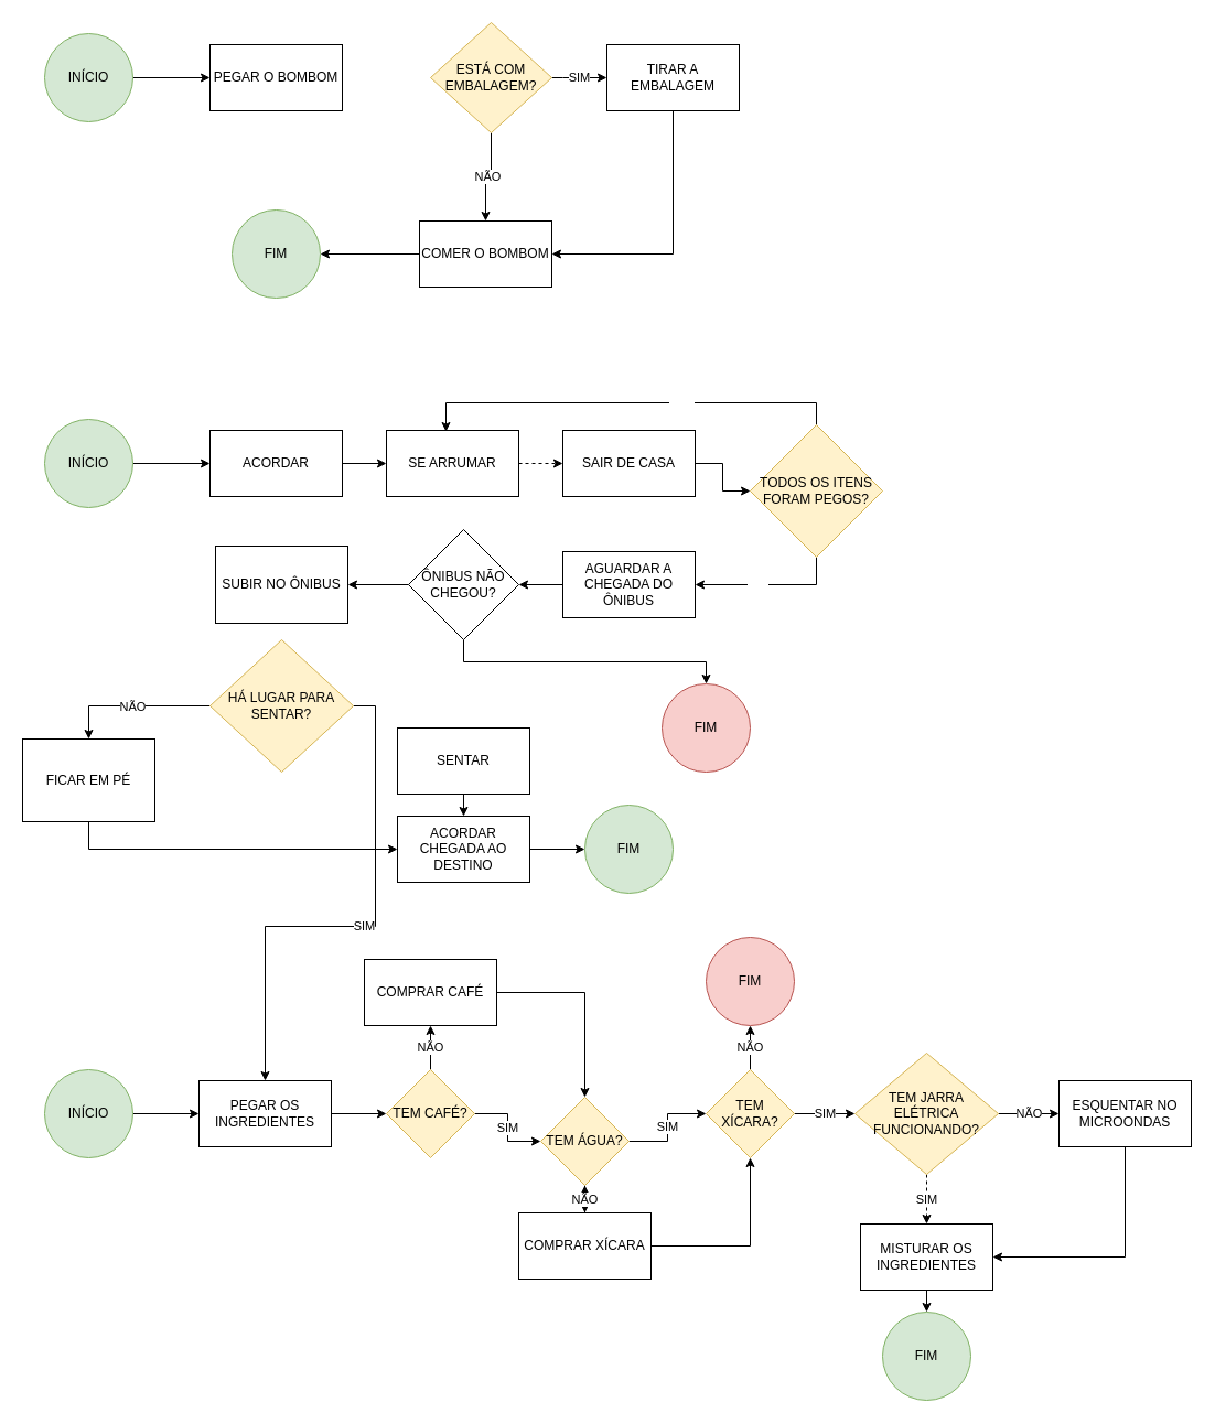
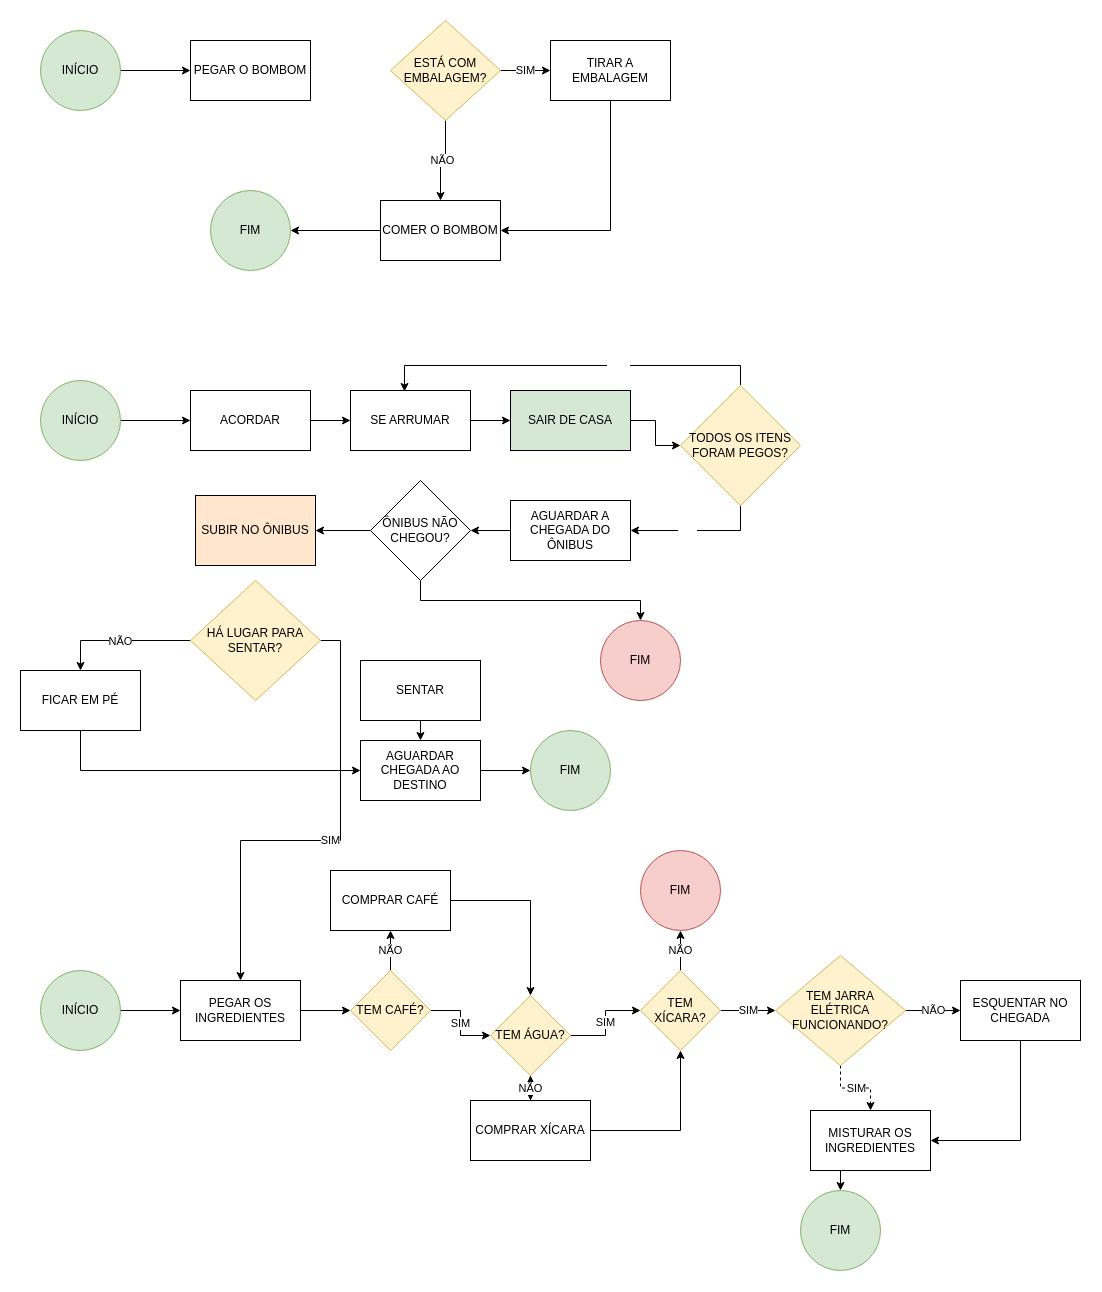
  <mxCell id="0" />
  <mxCell id="1" parent="0" />
  <mxCell id="2" style="edgeStyle=orthogonalEdgeStyle;rounded=0;orthogonalLoop=1;jettySize=auto;html=1;exitX=1;exitY=0.5;exitDx=0;exitDy=0;entryX=0;entryY=0.5;entryDx=0;entryDy=0;" edge="1" parent="1" source="3" target="4"><mxGeometry relative="1" as="geometry" /></mxCell>
  <mxCell id="3" value="&lt;font color=&quot;#000000&quot;&gt;INÍCIO&lt;/font&gt;" style="ellipse;whiteSpace=wrap;html=1;aspect=fixed;fillColor=#d5e8d4;strokeColor=#82b366;" vertex="1" parent="1"><mxGeometry x="40" y="30" width="80" height="80" as="geometry" /></mxCell>
  <mxCell id="4" value="PEGAR O BOMBOM" style="rounded=0;whiteSpace=wrap;html=1;" vertex="1" parent="1"><mxGeometry x="190" y="40" width="120" height="60" as="geometry" /></mxCell>
  <mxCell id="5" value="NÃO" style="edgeStyle=orthogonalEdgeStyle;rounded=0;orthogonalLoop=1;jettySize=auto;html=1;exitX=0.5;exitY=1;exitDx=0;exitDy=0;entryX=0.5;entryY=0;entryDx=0;entryDy=0;" edge="1" parent="1" source="7" target="9"><mxGeometry relative="1" as="geometry" /></mxCell>
  <mxCell id="6" value="SIM" style="edgeStyle=orthogonalEdgeStyle;rounded=0;orthogonalLoop=1;jettySize=auto;html=1;exitX=1;exitY=0.5;exitDx=0;exitDy=0;entryX=0;entryY=0.5;entryDx=0;entryDy=0;" edge="1" parent="1" source="7" target="11"><mxGeometry relative="1" as="geometry"><Array as="points"><mxPoint x="510" y="70" /><mxPoint x="510" y="70" /></Array></mxGeometry></mxCell>
  <mxCell id="7" value="&lt;font color=&quot;#000000&quot;&gt;ESTÁ COM EMBALAGEM?&lt;/font&gt;" style="rhombus;whiteSpace=wrap;html=1;fillColor=#fff2cc;strokeColor=#d6b656;" vertex="1" parent="1"><mxGeometry x="390" y="20" width="110" height="100" as="geometry" /></mxCell>
  <mxCell id="8" style="edgeStyle=orthogonalEdgeStyle;rounded=0;orthogonalLoop=1;jettySize=auto;html=1;exitX=0;exitY=0.5;exitDx=0;exitDy=0;entryX=1;entryY=0.5;entryDx=0;entryDy=0;" edge="1" parent="1" source="9" target="12"><mxGeometry relative="1" as="geometry" /></mxCell>
  <mxCell id="9" value="COMER O BOMBOM" style="rounded=0;whiteSpace=wrap;html=1;" vertex="1" parent="1"><mxGeometry x="380" y="200" width="120" height="60" as="geometry" /></mxCell>
  <mxCell id="10" style="edgeStyle=orthogonalEdgeStyle;rounded=0;orthogonalLoop=1;jettySize=auto;html=1;exitX=0.5;exitY=1;exitDx=0;exitDy=0;entryX=1;entryY=0.5;entryDx=0;entryDy=0;" edge="1" parent="1" source="11" target="9"><mxGeometry relative="1" as="geometry" /></mxCell>
  <mxCell id="11" value="TIRAR A EMBALAGEM" style="rounded=0;whiteSpace=wrap;html=1;" vertex="1" parent="1"><mxGeometry x="550" y="40" width="120" height="60" as="geometry" /></mxCell>
  <mxCell id="12" value="&lt;font color=&quot;#000000&quot;&gt;FIM&lt;/font&gt;" style="ellipse;whiteSpace=wrap;html=1;aspect=fixed;fillColor=#d5e8d4;strokeColor=#82b366;" vertex="1" parent="1"><mxGeometry x="210" y="190" width="80" height="80" as="geometry" /></mxCell>
  <mxCell id="13" style="edgeStyle=orthogonalEdgeStyle;rounded=0;orthogonalLoop=1;jettySize=auto;html=1;exitX=1;exitY=0.5;exitDx=0;exitDy=0;" edge="1" parent="1" source="14" target="16"><mxGeometry relative="1" as="geometry" /></mxCell>
  <mxCell id="14" value="&lt;font color=&quot;#000000&quot;&gt;INÍCIO&lt;/font&gt;" style="ellipse;whiteSpace=wrap;html=1;aspect=fixed;fillColor=#d5e8d4;strokeColor=#82b366;" vertex="1" parent="1"><mxGeometry x="40" y="380" width="80" height="80" as="geometry" /></mxCell>
  <mxCell id="15" style="edgeStyle=orthogonalEdgeStyle;rounded=0;orthogonalLoop=1;jettySize=auto;html=1;exitX=1;exitY=0.5;exitDx=0;exitDy=0;entryX=0;entryY=0.5;entryDx=0;entryDy=0;" edge="1" parent="1" source="16" target="18"><mxGeometry relative="1" as="geometry" /></mxCell>
  <mxCell id="16" value="ACORDAR" style="rounded=0;whiteSpace=wrap;html=1;" vertex="1" parent="1"><mxGeometry x="190" y="390" width="120" height="60" as="geometry" /></mxCell>
- <mxCell id="17" style="edgeStyle=orthogonalEdgeStyle;rounded=0;orthogonalLoop=1;jettySize=auto;html=1;exitX=1;exitY=0.5;exitDx=0;exitDy=0;entryX=0;entryY=0.5;entryDx=0;entryDy=0;dashed=1;" edge="1" parent="1" source="18" target="20"><mxGeometry relative="1" as="geometry" /></mxCell>
+ <mxCell id="17" style="edgeStyle=orthogonalEdgeStyle;rounded=0;orthogonalLoop=1;jettySize=auto;html=1;exitX=1;exitY=0.5;exitDx=0;exitDy=0;entryX=0;entryY=0.5;entryDx=0;entryDy=0;" edge="1" parent="1" source="18" target="20"><mxGeometry relative="1" as="geometry" /></mxCell>
  <mxCell id="18" value="SE ARRUMAR" style="rounded=0;whiteSpace=wrap;html=1;" vertex="1" parent="1"><mxGeometry x="350" y="390" width="120" height="60" as="geometry" /></mxCell>
  <mxCell id="19" style="edgeStyle=orthogonalEdgeStyle;rounded=0;orthogonalLoop=1;jettySize=auto;html=1;exitX=1;exitY=0.5;exitDx=0;exitDy=0;" edge="1" parent="1" source="20" target="25"><mxGeometry relative="1" as="geometry" /></mxCell>
- <mxCell id="20" value="SAIR DE CASA" style="rounded=0;whiteSpace=wrap;html=1;" vertex="1" parent="1"><mxGeometry x="510" y="390" width="120" height="60" as="geometry" /></mxCell>
+ <mxCell id="20" value="SAIR DE CASA" style="rounded=0;whiteSpace=wrap;html=1;fillColor=#d5e8d4;" vertex="1" parent="1"><mxGeometry x="510" y="390" width="120" height="60" as="geometry" /></mxCell>
  <mxCell id="21" style="edgeStyle=orthogonalEdgeStyle;rounded=0;orthogonalLoop=1;jettySize=auto;html=1;exitX=0.5;exitY=1;exitDx=0;exitDy=0;entryX=1;entryY=0.5;entryDx=0;entryDy=0;" edge="1" parent="1" source="25" target="27"><mxGeometry relative="1" as="geometry" /></mxCell>
  <mxCell id="22" value="SIM" style="edgeLabel;html=1;align=center;verticalAlign=middle;resizable=0;points=[];fontColor=#FFFFFF;" vertex="1" connectable="0" parent="21"><mxGeometry x="0.163" y="2" relative="1" as="geometry"><mxPoint as="offset" /></mxGeometry></mxCell>
  <mxCell id="23" style="edgeStyle=orthogonalEdgeStyle;rounded=0;orthogonalLoop=1;jettySize=auto;html=1;exitX=0.5;exitY=0;exitDx=0;exitDy=0;entryX=0.45;entryY=0.017;entryDx=0;entryDy=0;entryPerimeter=0;" edge="1" parent="1" source="25" target="18"><mxGeometry relative="1" as="geometry" /></mxCell>
  <mxCell id="24" value="&lt;font color=&quot;#ffffff&quot;&gt;NÃO&lt;/font&gt;" style="edgeLabel;html=1;align=center;verticalAlign=middle;resizable=0;points=[];fontColor=#000000;" vertex="1" connectable="0" parent="23"><mxGeometry x="-0.253" y="1" relative="1" as="geometry"><mxPoint as="offset" /></mxGeometry></mxCell>
  <mxCell id="25" value="&lt;font color=&quot;#000000&quot;&gt;TODOS OS ITENS FORAM PEGOS?&lt;/font&gt;" style="rhombus;whiteSpace=wrap;html=1;fillColor=#fff2cc;strokeColor=#d6b656;" vertex="1" parent="1"><mxGeometry x="680" y="385" width="120" height="120" as="geometry" /></mxCell>
  <mxCell id="26" style="edgeStyle=orthogonalEdgeStyle;rounded=0;orthogonalLoop=1;jettySize=auto;html=1;exitX=0;exitY=0.5;exitDx=0;exitDy=0;entryX=1;entryY=0.5;entryDx=0;entryDy=0;" edge="1" parent="1" source="27" target="31"><mxGeometry relative="1" as="geometry" /></mxCell>
  <mxCell id="27" value="AGUARDAR A CHEGADA DO ÔNIBUS" style="rounded=0;whiteSpace=wrap;html=1;" vertex="1" parent="1"><mxGeometry x="510" y="500" width="120" height="60" as="geometry" /></mxCell>
- <mxCell id="28" value="SUBIR NO ÔNIBUS" style="rounded=0;whiteSpace=wrap;html=1;" vertex="1" parent="1"><mxGeometry x="195" y="495" width="120" height="70" as="geometry" /></mxCell>
+ <mxCell id="28" value="SUBIR NO ÔNIBUS" style="rounded=0;whiteSpace=wrap;html=1;fillColor=#ffe6cc;" vertex="1" parent="1"><mxGeometry x="195" y="495" width="120" height="70" as="geometry" /></mxCell>
  <mxCell id="29" style="edgeStyle=orthogonalEdgeStyle;rounded=0;orthogonalLoop=1;jettySize=auto;html=1;exitX=0;exitY=0.5;exitDx=0;exitDy=0;entryX=1;entryY=0.5;entryDx=0;entryDy=0;" edge="1" parent="1" source="31" target="28"><mxGeometry relative="1" as="geometry" /></mxCell>
  <mxCell id="30" style="edgeStyle=orthogonalEdgeStyle;rounded=0;orthogonalLoop=1;jettySize=auto;html=1;exitX=0.5;exitY=1;exitDx=0;exitDy=0;entryX=0.5;entryY=0;entryDx=0;entryDy=0;" edge="1" parent="1" source="31" target="32"><mxGeometry relative="1" as="geometry" /></mxCell>
  <mxCell id="31" value="ÔNIBUS NÃO CHEGOU?" style="rhombus;whiteSpace=wrap;html=1;" vertex="1" parent="1"><mxGeometry x="370" y="480" width="100" height="100" as="geometry" /></mxCell>
  <mxCell id="32" value="&lt;font color=&quot;#000000&quot;&gt;FIM&lt;/font&gt;" style="ellipse;whiteSpace=wrap;html=1;aspect=fixed;fillColor=#f8cecc;strokeColor=#b85450;" vertex="1" parent="1"><mxGeometry x="600" y="620" width="80" height="80" as="geometry" /></mxCell>
  <mxCell id="33" style="edgeStyle=orthogonalEdgeStyle;rounded=0;orthogonalLoop=1;jettySize=auto;html=1;exitX=0;exitY=0.5;exitDx=0;exitDy=0;entryX=0.5;entryY=0;entryDx=0;entryDy=0;" edge="1" parent="1" source="36" target="38"><mxGeometry relative="1" as="geometry" /></mxCell>
  <mxCell id="34" value="NÃO" style="edgeLabel;html=1;align=center;verticalAlign=middle;resizable=0;points=[];" vertex="1" connectable="0" parent="33"><mxGeometry x="-0.099" y="3" relative="1" as="geometry"><mxPoint x="-8" y="-3" as="offset" /></mxGeometry></mxCell>
  <mxCell id="35" value="SIM" style="edgeStyle=orthogonalEdgeStyle;rounded=0;orthogonalLoop=1;jettySize=auto;html=1;exitX=1;exitY=0.5;exitDx=0;exitDy=0;" edge="1" parent="1" source="36" target="47"><mxGeometry relative="1" as="geometry" /></mxCell>
  <mxCell id="36" value="&lt;font color=&quot;#000000&quot;&gt;HÁ LUGAR PARA SENTAR?&lt;/font&gt;" style="rhombus;whiteSpace=wrap;html=1;fillColor=#fff2cc;strokeColor=#d6b656;" vertex="1" parent="1"><mxGeometry x="190" y="580" width="130" height="120" as="geometry" /></mxCell>
  <mxCell id="37" style="edgeStyle=orthogonalEdgeStyle;rounded=0;orthogonalLoop=1;jettySize=auto;html=1;exitX=0.5;exitY=1;exitDx=0;exitDy=0;entryX=0;entryY=0.5;entryDx=0;entryDy=0;" edge="1" parent="1" source="38" target="42"><mxGeometry relative="1" as="geometry" /></mxCell>
- <mxCell id="38" value="FICAR EM PÉ" style="rounded=0;whiteSpace=wrap;html=1;" vertex="1" parent="1"><mxGeometry x="20" y="670" width="120" height="75" as="geometry" /></mxCell>
+ <mxCell id="38" value="FICAR EM PÉ" style="rounded=0;whiteSpace=wrap;html=1;" vertex="1" parent="1"><mxGeometry x="20" y="670" width="120" height="60" as="geometry" /></mxCell>
  <mxCell id="39" style="edgeStyle=orthogonalEdgeStyle;rounded=0;orthogonalLoop=1;jettySize=auto;html=1;exitX=0.5;exitY=1;exitDx=0;exitDy=0;entryX=0.5;entryY=0;entryDx=0;entryDy=0;" edge="1" parent="1" source="40" target="42"><mxGeometry relative="1" as="geometry" /></mxCell>
  <mxCell id="40" value="SENTAR" style="rounded=0;whiteSpace=wrap;html=1;" vertex="1" parent="1"><mxGeometry x="360" y="660" width="120" height="60" as="geometry" /></mxCell>
  <mxCell id="41" style="edgeStyle=orthogonalEdgeStyle;rounded=0;orthogonalLoop=1;jettySize=auto;html=1;exitX=1;exitY=0.5;exitDx=0;exitDy=0;entryX=0;entryY=0.5;entryDx=0;entryDy=0;" edge="1" parent="1" source="42" target="43"><mxGeometry relative="1" as="geometry" /></mxCell>
- <mxCell id="42" value="ACORDAR CHEGADA AO DESTINO" style="rounded=0;whiteSpace=wrap;html=1;" vertex="1" parent="1"><mxGeometry x="360" y="740" width="120" height="60" as="geometry" /></mxCell>
+ <mxCell id="42" value="AGUARDAR CHEGADA AO DESTINO" style="rounded=0;whiteSpace=wrap;html=1;" vertex="1" parent="1"><mxGeometry x="360" y="740" width="120" height="60" as="geometry" /></mxCell>
  <mxCell id="43" value="&lt;font color=&quot;#000000&quot;&gt;FIM&lt;/font&gt;" style="ellipse;whiteSpace=wrap;html=1;aspect=fixed;fillColor=#d5e8d4;strokeColor=#82b366;" vertex="1" parent="1"><mxGeometry x="530" y="730" width="80" height="80" as="geometry" /></mxCell>
  <mxCell id="44" style="edgeStyle=orthogonalEdgeStyle;rounded=0;orthogonalLoop=1;jettySize=auto;html=1;exitX=1;exitY=0.5;exitDx=0;exitDy=0;entryX=0;entryY=0.5;entryDx=0;entryDy=0;fontColor=#000000;" edge="1" parent="1" source="45" target="47"><mxGeometry relative="1" as="geometry" /></mxCell>
  <mxCell id="45" value="&lt;font color=&quot;#000000&quot;&gt;INÍCIO&lt;/font&gt;" style="ellipse;whiteSpace=wrap;html=1;aspect=fixed;fillColor=#d5e8d4;strokeColor=#82b366;" vertex="1" parent="1"><mxGeometry x="40" y="970" width="80" height="80" as="geometry" /></mxCell>
  <mxCell id="46" style="edgeStyle=orthogonalEdgeStyle;rounded=0;orthogonalLoop=1;jettySize=auto;html=1;exitX=1;exitY=0.5;exitDx=0;exitDy=0;entryX=0;entryY=0.5;entryDx=0;entryDy=0;fontColor=#000000;" edge="1" parent="1" source="47" target="50"><mxGeometry relative="1" as="geometry" /></mxCell>
  <mxCell id="47" value="PEGAR OS INGREDIENTES" style="rounded=0;whiteSpace=wrap;html=1;fontColor=#000000;" vertex="1" parent="1"><mxGeometry x="180" y="980" width="120" height="60" as="geometry" /></mxCell>
  <mxCell id="48" value="SIM" style="edgeStyle=orthogonalEdgeStyle;rounded=0;orthogonalLoop=1;jettySize=auto;html=1;exitX=1;exitY=0.5;exitDx=0;exitDy=0;entryX=0;entryY=0.5;entryDx=0;entryDy=0;fontColor=#000000;" edge="1" parent="1" source="50" target="53"><mxGeometry relative="1" as="geometry" /></mxCell>
  <mxCell id="49" value="NÃO" style="edgeStyle=orthogonalEdgeStyle;rounded=0;orthogonalLoop=1;jettySize=auto;html=1;exitX=0.5;exitY=0;exitDx=0;exitDy=0;entryX=0.5;entryY=1;entryDx=0;entryDy=0;fontColor=#000000;" edge="1" parent="1" source="50" target="58"><mxGeometry relative="1" as="geometry" /></mxCell>
  <mxCell id="50" value="&lt;font color=&quot;#000000&quot;&gt;TEM CAFÉ?&lt;/font&gt;" style="rhombus;whiteSpace=wrap;html=1;fillColor=#fff2cc;strokeColor=#d6b656;" vertex="1" parent="1"><mxGeometry x="350" y="970" width="80" height="80" as="geometry" /></mxCell>
  <mxCell id="51" value="SIM" style="edgeStyle=orthogonalEdgeStyle;rounded=0;orthogonalLoop=1;jettySize=auto;html=1;exitX=1;exitY=0.5;exitDx=0;exitDy=0;entryX=0;entryY=0.5;entryDx=0;entryDy=0;fontColor=#000000;" edge="1" parent="1" source="53" target="56"><mxGeometry relative="1" as="geometry" /></mxCell>
  <mxCell id="52" style="edgeStyle=orthogonalEdgeStyle;rounded=0;orthogonalLoop=1;jettySize=auto;html=1;exitX=0.5;exitY=1;exitDx=0;exitDy=0;entryX=0.5;entryY=0;entryDx=0;entryDy=0;fontColor=#000000;" edge="1" parent="1" source="53" target="62"><mxGeometry relative="1" as="geometry" /></mxCell>
  <mxCell id="53" value="TEM ÁGUA?" style="rhombus;whiteSpace=wrap;html=1;fillColor=#fff2cc;strokeColor=#d6b656;" vertex="1" parent="1"><mxGeometry x="490" y="995" width="80" height="80" as="geometry" /></mxCell>
  <mxCell id="54" value="SIM" style="edgeStyle=orthogonalEdgeStyle;rounded=0;orthogonalLoop=1;jettySize=auto;html=1;exitX=1;exitY=0.5;exitDx=0;exitDy=0;fontColor=#000000;" edge="1" parent="1" source="56" target="65"><mxGeometry relative="1" as="geometry" /></mxCell>
  <mxCell id="55" value="NÃO" style="edgeStyle=orthogonalEdgeStyle;rounded=0;orthogonalLoop=1;jettySize=auto;html=1;exitX=0.5;exitY=0;exitDx=0;exitDy=0;entryX=0.5;entryY=1;entryDx=0;entryDy=0;fontColor=#000000;" edge="1" parent="1" source="56" target="59"><mxGeometry relative="1" as="geometry" /></mxCell>
  <mxCell id="56" value="TEM XÍCARA?" style="rhombus;whiteSpace=wrap;html=1;fillColor=#fff2cc;strokeColor=#d6b656;" vertex="1" parent="1"><mxGeometry x="640" y="970" width="80" height="80" as="geometry" /></mxCell>
  <mxCell id="57" style="edgeStyle=orthogonalEdgeStyle;rounded=0;orthogonalLoop=1;jettySize=auto;html=1;exitX=1;exitY=0.5;exitDx=0;exitDy=0;entryX=0.5;entryY=0;entryDx=0;entryDy=0;fontColor=#000000;" edge="1" parent="1" source="58" target="53"><mxGeometry relative="1" as="geometry" /></mxCell>
  <mxCell id="58" value="COMPRAR CAFÉ" style="rounded=0;whiteSpace=wrap;html=1;fontColor=#000000;" vertex="1" parent="1"><mxGeometry x="330" y="870" width="120" height="60" as="geometry" /></mxCell>
  <mxCell id="59" value="FIM" style="ellipse;whiteSpace=wrap;html=1;aspect=fixed;fillColor=#f8cecc;strokeColor=#b85450;" vertex="1" parent="1"><mxGeometry x="640" y="850" width="80" height="80" as="geometry" /></mxCell>
  <mxCell id="60" value="NÃO" style="edgeStyle=orthogonalEdgeStyle;rounded=0;orthogonalLoop=1;jettySize=auto;html=1;fontColor=#000000;" edge="1" parent="1" source="62" target="53"><mxGeometry relative="1" as="geometry" /></mxCell>
  <mxCell id="61" style="edgeStyle=orthogonalEdgeStyle;rounded=0;orthogonalLoop=1;jettySize=auto;html=1;exitX=1;exitY=0.5;exitDx=0;exitDy=0;entryX=0.5;entryY=1;entryDx=0;entryDy=0;fontColor=#000000;" edge="1" parent="1" source="62" target="56"><mxGeometry relative="1" as="geometry" /></mxCell>
  <mxCell id="62" value="COMPRAR XÍCARA" style="rounded=0;whiteSpace=wrap;html=1;fontColor=#000000;" vertex="1" parent="1"><mxGeometry x="470" y="1100" width="120" height="60" as="geometry" /></mxCell>
  <mxCell id="63" value="SIM" style="edgeStyle=orthogonalEdgeStyle;rounded=0;orthogonalLoop=1;jettySize=auto;html=1;exitX=0.5;exitY=1;exitDx=0;exitDy=0;entryX=0.5;entryY=0;entryDx=0;entryDy=0;fontColor=#000000;dashed=1;" edge="1" parent="1" source="65" target="67"><mxGeometry relative="1" as="geometry" /></mxCell>
  <mxCell id="64" value="NÃO" style="edgeStyle=orthogonalEdgeStyle;rounded=0;orthogonalLoop=1;jettySize=auto;html=1;exitX=1;exitY=0.5;exitDx=0;exitDy=0;entryX=0;entryY=0.5;entryDx=0;entryDy=0;fontColor=#000000;" edge="1" parent="1" source="65" target="70"><mxGeometry relative="1" as="geometry"><Array as="points"><mxPoint x="960" y="1010" /><mxPoint x="960" y="1010" /></Array></mxGeometry></mxCell>
  <mxCell id="65" value="TEM JARRA ELÉTRICA FUNCIONANDO?" style="rhombus;whiteSpace=wrap;html=1;fillColor=#fff2cc;strokeColor=#d6b656;" vertex="1" parent="1"><mxGeometry x="775" y="955" width="130" height="110" as="geometry" /></mxCell>
  <mxCell id="66" style="edgeStyle=orthogonalEdgeStyle;rounded=0;orthogonalLoop=1;jettySize=auto;html=1;exitX=0.5;exitY=1;exitDx=0;exitDy=0;entryX=0.5;entryY=0;entryDx=0;entryDy=0;fontColor=#000000;" edge="1" parent="1" source="67" target="68"><mxGeometry relative="1" as="geometry" /></mxCell>
- <mxCell id="67" value="MISTURAR OS INGREDIENTES" style="rounded=0;whiteSpace=wrap;html=1;fontColor=#000000;" vertex="1" parent="1"><mxGeometry x="780" y="1110" width="120" height="60" as="geometry" /></mxCell>
+ <mxCell id="67" value="MISTURAR OS INGREDIENTES" style="rounded=0;whiteSpace=wrap;html=1;fontColor=#000000;" vertex="1" parent="1"><mxGeometry x="810" y="1110" width="120" height="60" as="geometry" /></mxCell>
  <mxCell id="68" value="FIM" style="ellipse;whiteSpace=wrap;html=1;aspect=fixed;fillColor=#d5e8d4;strokeColor=#82b366;" vertex="1" parent="1"><mxGeometry x="800" y="1190" width="80" height="80" as="geometry" /></mxCell>
  <mxCell id="69" style="edgeStyle=orthogonalEdgeStyle;rounded=0;orthogonalLoop=1;jettySize=auto;html=1;exitX=0.5;exitY=1;exitDx=0;exitDy=0;entryX=1;entryY=0.5;entryDx=0;entryDy=0;fontColor=#000000;" edge="1" parent="1" source="70" target="67"><mxGeometry relative="1" as="geometry" /></mxCell>
- <mxCell id="70" value="ESQUENTAR NO MICROONDAS" style="rounded=0;whiteSpace=wrap;html=1;fontColor=#000000;" vertex="1" parent="1"><mxGeometry x="960" y="980" width="120" height="60" as="geometry" /></mxCell>
+ <mxCell id="70" value="ESQUENTAR NO CHEGADA" style="rounded=0;whiteSpace=wrap;html=1;fontColor=#000000;" vertex="1" parent="1"><mxGeometry x="960" y="980" width="120" height="60" as="geometry" /></mxCell>
